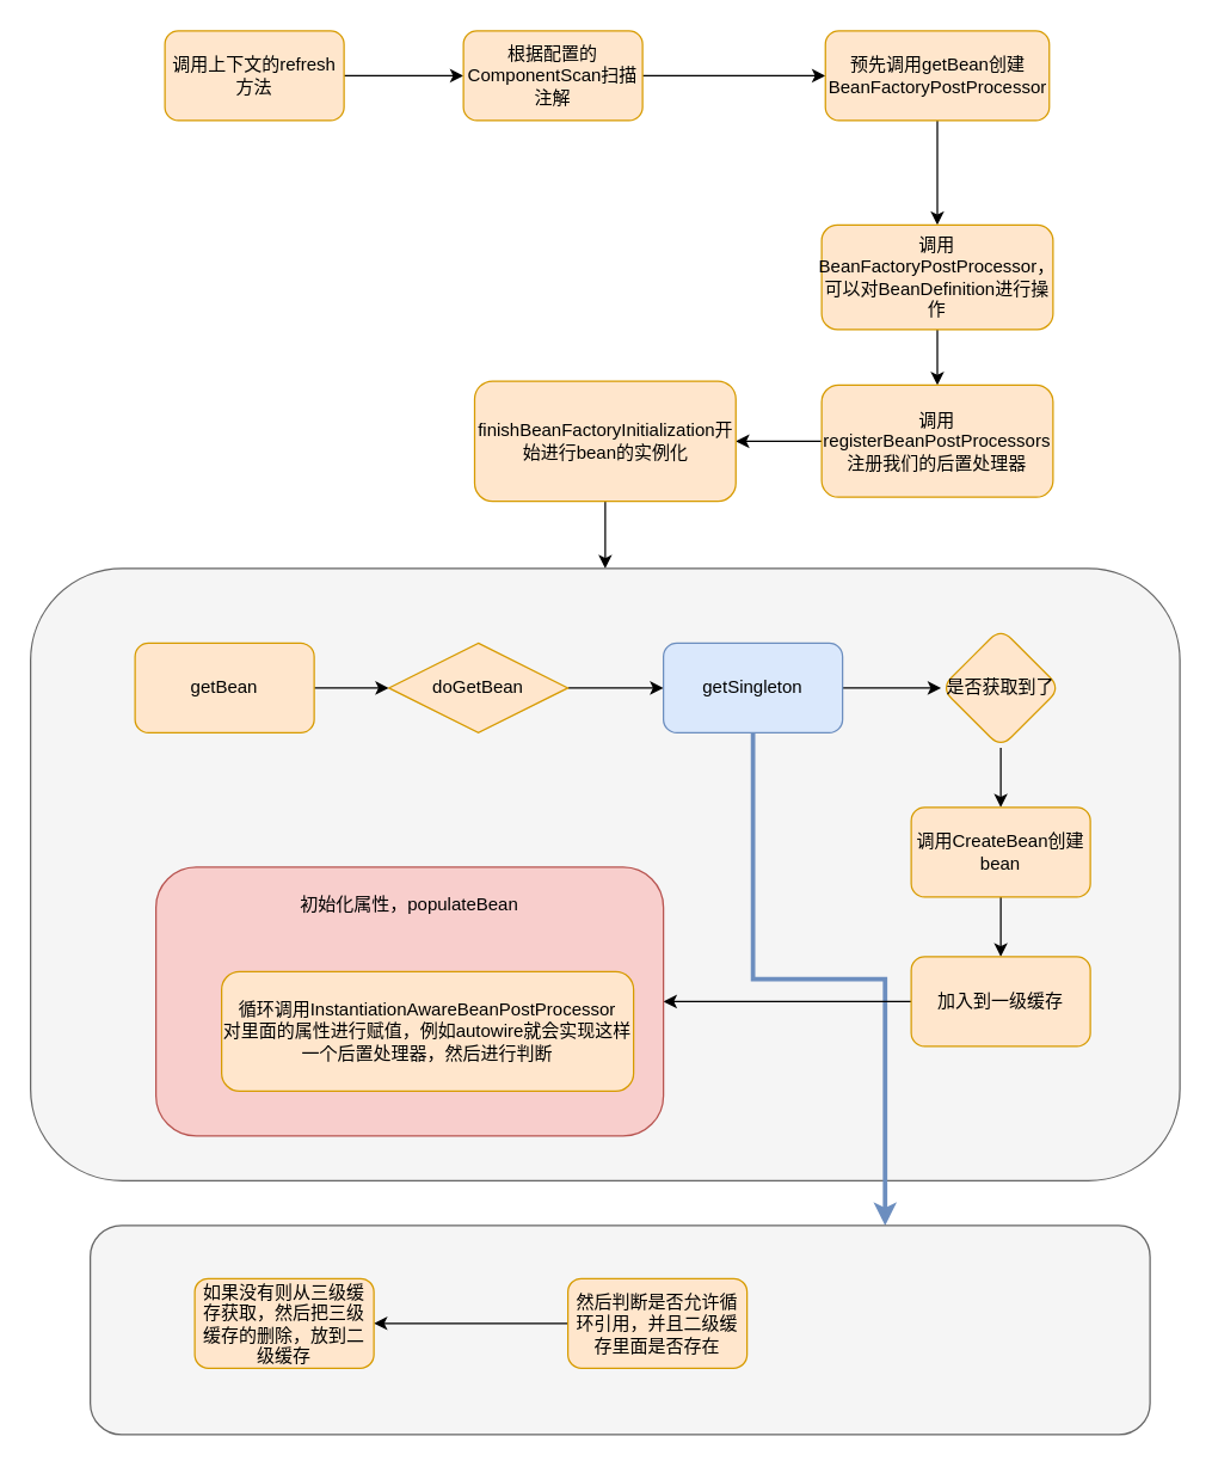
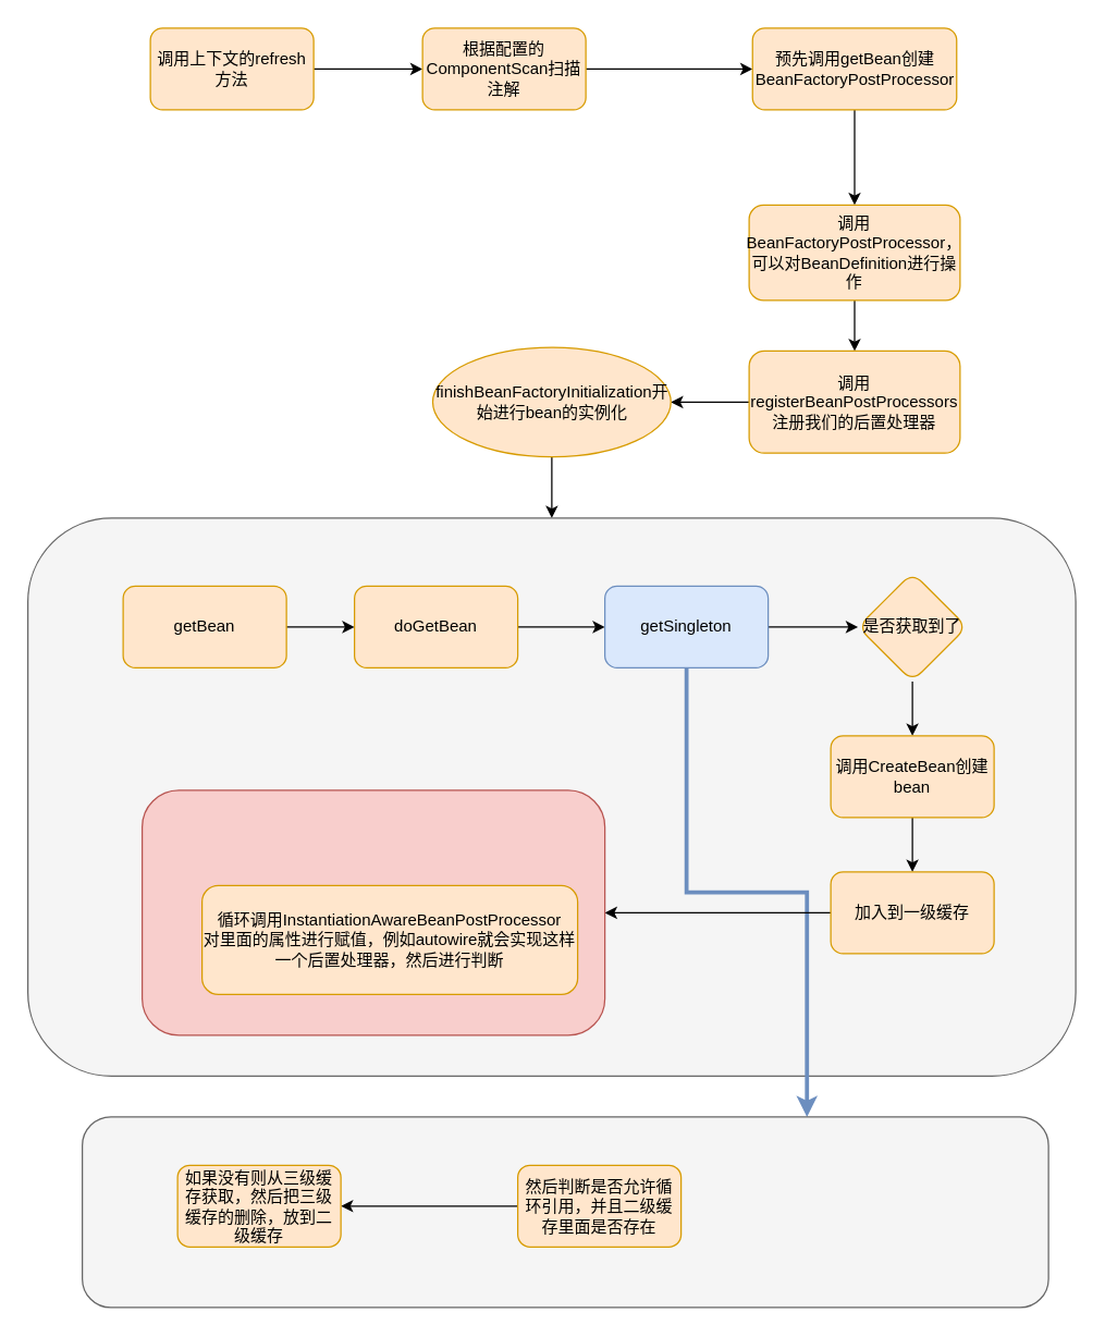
  <mxCell id="0" />
  <mxCell id="1" parent="0" />
  <mxCell id="2" value="" style="edgeStyle=orthogonalEdgeStyle;rounded=0;orthogonalLoop=1;jettySize=auto;html=1;" edge="1" parent="1" source="3" target="5"><mxGeometry relative="1" as="geometry" /></mxCell>
  <mxCell id="3" value="调用上下文的refresh方法" style="rounded=1;whiteSpace=wrap;html=1;fillColor=#ffe6cc;strokeColor=#d79b00;" vertex="1" parent="1"><mxGeometry x="110" y="20" width="120" height="60" as="geometry" /></mxCell>
  <mxCell id="4" value="" style="edgeStyle=orthogonalEdgeStyle;rounded=0;orthogonalLoop=1;jettySize=auto;html=1;" edge="1" parent="1" source="5" target="7"><mxGeometry relative="1" as="geometry" /></mxCell>
  <mxCell id="5" value="根据配置的ComponentScan扫描注解" style="whiteSpace=wrap;html=1;fillColor=#ffe6cc;strokeColor=#d79b00;rounded=1;" vertex="1" parent="1"><mxGeometry x="310" y="20" width="120" height="60" as="geometry" /></mxCell>
  <mxCell id="6" value="" style="edgeStyle=orthogonalEdgeStyle;rounded=0;orthogonalLoop=1;jettySize=auto;html=1;" edge="1" parent="1" source="7" target="9"><mxGeometry relative="1" as="geometry" /></mxCell>
  <mxCell id="7" value="预先调用getBean创建BeanFactoryPostProcessor" style="whiteSpace=wrap;html=1;fillColor=#ffe6cc;strokeColor=#d79b00;rounded=1;" vertex="1" parent="1"><mxGeometry x="552.5" y="20" width="150" height="60" as="geometry" /></mxCell>
  <mxCell id="8" value="" style="edgeStyle=orthogonalEdgeStyle;rounded=0;orthogonalLoop=1;jettySize=auto;html=1;" edge="1" parent="1" source="9" target="11"><mxGeometry relative="1" as="geometry" /></mxCell>
  <mxCell id="9" value="调用BeanFactoryPostProcessor，可以对BeanDefinition进行操作" style="whiteSpace=wrap;html=1;fillColor=#ffe6cc;strokeColor=#d79b00;rounded=1;" vertex="1" parent="1"><mxGeometry x="550" y="150" width="155" height="70" as="geometry" /></mxCell>
  <mxCell id="10" value="" style="edgeStyle=orthogonalEdgeStyle;rounded=0;orthogonalLoop=1;jettySize=auto;html=1;" edge="1" parent="1" source="11" target="13"><mxGeometry relative="1" as="geometry" /></mxCell>
  <mxCell id="11" value="调用&lt;br/&gt;registerBeanPostProcessors&lt;br&gt;注册我们的后置处理器" style="whiteSpace=wrap;html=1;fillColor=#ffe6cc;strokeColor=#d79b00;rounded=1;" vertex="1" parent="1"><mxGeometry x="550" y="257.25" width="155" height="75" as="geometry" /></mxCell>
  <mxCell id="12" style="edgeStyle=orthogonalEdgeStyle;rounded=0;orthogonalLoop=1;jettySize=auto;html=1;exitX=0.5;exitY=1;exitDx=0;exitDy=0;" edge="1" parent="1" source="13" target="14"><mxGeometry relative="1" as="geometry" /></mxCell>
- <mxCell id="13" value="finishBeanFactoryInitialization开始进行bean的实例化" style="whiteSpace=wrap;html=1;fillColor=#ffe6cc;strokeColor=#d79b00;rounded=1;" vertex="1" parent="1"><mxGeometry x="317.5" y="254.5" width="175" height="80.5" as="geometry" /></mxCell>
+ <mxCell id="13" value="finishBeanFactoryInitialization开始进行bean的实例化" style="ellipse;whiteSpace=wrap;html=1;fillColor=#ffe6cc;strokeColor=#d79b00;" vertex="1" parent="1"><mxGeometry x="317.5" y="254.5" width="175" height="80.5" as="geometry" /></mxCell>
  <mxCell id="14" value="" style="rounded=1;whiteSpace=wrap;html=1;fillColor=#f5f5f5;fontColor=#333333;strokeColor=#666666;" vertex="1" parent="1"><mxGeometry x="20" y="380" width="770" height="410" as="geometry" /></mxCell>
  <mxCell id="15" value="" style="edgeStyle=orthogonalEdgeStyle;rounded=0;orthogonalLoop=1;jettySize=auto;html=1;" edge="1" parent="1" source="16" target="18"><mxGeometry relative="1" as="geometry" /></mxCell>
  <mxCell id="16" value="getBean" style="rounded=1;whiteSpace=wrap;html=1;fillColor=#ffe6cc;strokeColor=#d79b00;" vertex="1" parent="1"><mxGeometry x="90" y="430" width="120" height="60" as="geometry" /></mxCell>
  <mxCell id="17" value="" style="edgeStyle=orthogonalEdgeStyle;rounded=0;orthogonalLoop=1;jettySize=auto;html=1;" edge="1" parent="1" source="18" target="21"><mxGeometry relative="1" as="geometry" /></mxCell>
- <mxCell id="18" value="doGetBean" style="rhombus;whiteSpace=wrap;html=1;fillColor=#ffe6cc;strokeColor=#d79b00;" vertex="1" parent="1"><mxGeometry x="260" y="430" width="120" height="60" as="geometry" /></mxCell>
+ <mxCell id="18" value="doGetBean" style="whiteSpace=wrap;html=1;rounded=1;fillColor=#ffe6cc;strokeColor=#d79b00;" vertex="1" parent="1"><mxGeometry x="260" y="430" width="120" height="60" as="geometry" /></mxCell>
  <mxCell id="19" value="" style="edgeStyle=orthogonalEdgeStyle;rounded=0;orthogonalLoop=1;jettySize=auto;html=1;" edge="1" parent="1" source="21" target="23"><mxGeometry relative="1" as="geometry" /></mxCell>
  <mxCell id="20" style="edgeStyle=orthogonalEdgeStyle;rounded=0;orthogonalLoop=1;jettySize=auto;html=1;exitX=0.5;exitY=1;exitDx=0;exitDy=0;entryX=0.75;entryY=0;entryDx=0;entryDy=0;strokeWidth=3;fillColor=#dae8fc;strokeColor=#6c8ebf;" edge="1" parent="1" source="21" target="31"><mxGeometry relative="1" as="geometry" /></mxCell>
  <mxCell id="21" value="getSingleton" style="whiteSpace=wrap;html=1;rounded=1;fillColor=#dae8fc;strokeColor=#6c8ebf;" vertex="1" parent="1"><mxGeometry x="444" y="430" width="120" height="60" as="geometry" /></mxCell>
  <mxCell id="22" value="" style="edgeStyle=orthogonalEdgeStyle;rounded=0;orthogonalLoop=1;jettySize=auto;html=1;" edge="1" parent="1" source="23" target="25"><mxGeometry relative="1" as="geometry" /></mxCell>
  <mxCell id="23" value="是否获取到了" style="rhombus;whiteSpace=wrap;html=1;rounded=1;fillColor=#ffe6cc;strokeColor=#d79b00;" vertex="1" parent="1"><mxGeometry x="630" y="420" width="80" height="80" as="geometry" /></mxCell>
  <mxCell id="24" value="" style="edgeStyle=orthogonalEdgeStyle;rounded=0;orthogonalLoop=1;jettySize=auto;html=1;" edge="1" parent="1" source="25" target="27"><mxGeometry relative="1" as="geometry" /></mxCell>
  <mxCell id="25" value="调用CreateBean创建bean" style="whiteSpace=wrap;html=1;rounded=1;fillColor=#ffe6cc;strokeColor=#d79b00;" vertex="1" parent="1"><mxGeometry x="610" y="540" width="120" height="60" as="geometry" /></mxCell>
  <mxCell id="26" value="" style="edgeStyle=orthogonalEdgeStyle;rounded=0;orthogonalLoop=1;jettySize=auto;html=1;" edge="1" parent="1" source="27" target="28"><mxGeometry relative="1" as="geometry" /></mxCell>
  <mxCell id="27" value="加入到一级缓存" style="whiteSpace=wrap;html=1;rounded=1;fillColor=#ffe6cc;strokeColor=#d79b00;" vertex="1" parent="1"><mxGeometry x="610" y="640" width="120" height="60" as="geometry" /></mxCell>
  <mxCell id="28" value="" style="whiteSpace=wrap;html=1;rounded=1;fillColor=#f8cecc;strokeColor=#b85450;" vertex="1" parent="1"><mxGeometry x="104" y="580" width="340" height="180" as="geometry" /></mxCell>
- <mxCell id="29" value="初始化属性，populateBean" style="text;html=1;strokeColor=none;fillColor=none;align=center;verticalAlign=middle;whiteSpace=wrap;rounded=0;" vertex="1" parent="1"><mxGeometry x="169" y="590" width="210" height="30" as="geometry" /></mxCell>
  <mxCell id="30" value="循环调用InstantiationAwareBeanPostProcessor&lt;br&gt;对里面的属性进行赋值，例如autowire就会实现这样一个后置处理器，然后进行判断" style="rounded=1;whiteSpace=wrap;html=1;fillColor=#ffe6cc;strokeColor=#d79b00;" vertex="1" parent="1"><mxGeometry x="148" y="650" width="276" height="80" as="geometry" /></mxCell>
  <mxCell id="31" value="" style="rounded=1;whiteSpace=wrap;html=1;fillColor=#f5f5f5;fontColor=#333333;strokeColor=#666666;" vertex="1" parent="1"><mxGeometry x="60" y="820" width="710" height="140" as="geometry" /></mxCell>
  <mxCell id="32" value="" style="edgeStyle=orthogonalEdgeStyle;rounded=0;orthogonalLoop=1;jettySize=auto;html=1;strokeWidth=1;" edge="1" parent="1" source="33" target="34"><mxGeometry relative="1" as="geometry" /></mxCell>
  <mxCell id="33" value="然后判断是否允许循环引用，并且二级缓存里面是否存在" style="whiteSpace=wrap;html=1;rounded=1;fillColor=#ffe6cc;strokeColor=#d79b00;" vertex="1" parent="1"><mxGeometry x="380" y="855.5" width="120" height="60" as="geometry" /></mxCell>
  <mxCell id="34" value="如果没有则从三级缓存获取，然后把三级缓存的删除，放到二级缓存" style="whiteSpace=wrap;html=1;rounded=1;fillColor=#ffe6cc;strokeColor=#d79b00;" vertex="1" parent="1"><mxGeometry x="130" y="855.5" width="120" height="60" as="geometry" /></mxCell>
